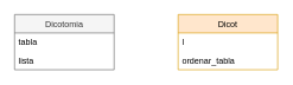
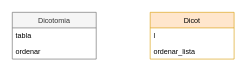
  <mxCell id="0" />
  <mxCell id="1" parent="0" />
  <mxCell id="2" value="Dicotomia" style="swimlane;fontStyle=0;childLayout=stackLayout;horizontal=1;startSize=26;fillColor=#f5f5f5;horizontalStack=0;resizeParent=1;resizeParentMax=0;resizeLast=0;collapsible=1;marginBottom=0;fontColor=#333333;strokeColor=#666666;" vertex="1" parent="1"><mxGeometry x="20" y="20" width="140" height="78" as="geometry" /></mxCell>
  <mxCell id="3" value="tabla" style="text;strokeColor=none;fillColor=none;align=left;verticalAlign=top;spacingLeft=4;spacingRight=4;overflow=hidden;rotatable=0;points=[[0,0.5],[1,0.5]];portConstraint=eastwest;" vertex="1" parent="2"><mxGeometry y="26" width="140" height="26" as="geometry" /></mxCell>
- <mxCell id="4" value="lista" style="text;strokeColor=none;fillColor=none;align=left;verticalAlign=top;spacingLeft=4;spacingRight=4;overflow=hidden;rotatable=0;points=[[0,0.5],[1,0.5]];portConstraint=eastwest;" vertex="1" parent="2"><mxGeometry y="52" width="140" height="26" as="geometry" /></mxCell>
+ <mxCell id="4" value="ordenar" style="text;strokeColor=none;fillColor=none;align=left;verticalAlign=top;spacingLeft=4;spacingRight=4;overflow=hidden;rotatable=0;points=[[0,0.5],[1,0.5]];portConstraint=eastwest;" vertex="1" parent="2"><mxGeometry y="52" width="140" height="26" as="geometry" /></mxCell>
  <mxCell id="5" value="Dicot" style="swimlane;fontStyle=0;childLayout=stackLayout;horizontal=1;startSize=26;fillColor=#ffe6cc;horizontalStack=0;resizeParent=1;resizeParentMax=0;resizeLast=0;collapsible=1;marginBottom=0;strokeColor=#d79b00;" vertex="1" parent="1"><mxGeometry x="250" y="20" width="140" height="78" as="geometry" /></mxCell>
  <mxCell id="6" value="l" style="text;strokeColor=none;fillColor=none;align=left;verticalAlign=top;spacingLeft=4;spacingRight=4;overflow=hidden;rotatable=0;points=[[0,0.5],[1,0.5]];portConstraint=eastwest;" vertex="1" parent="5"><mxGeometry y="26" width="140" height="26" as="geometry" /></mxCell>
- <mxCell id="7" value="ordenar_tabla" style="text;strokeColor=none;fillColor=none;align=left;verticalAlign=top;spacingLeft=4;spacingRight=4;overflow=hidden;rotatable=0;points=[[0,0.5],[1,0.5]];portConstraint=eastwest;" vertex="1" parent="5"><mxGeometry y="52" width="140" height="26" as="geometry" /></mxCell>
+ <mxCell id="7" value="ordenar_lista" style="text;strokeColor=none;fillColor=none;align=left;verticalAlign=top;spacingLeft=4;spacingRight=4;overflow=hidden;rotatable=0;points=[[0,0.5],[1,0.5]];portConstraint=eastwest;" vertex="1" parent="5"><mxGeometry y="52" width="140" height="26" as="geometry" /></mxCell>
